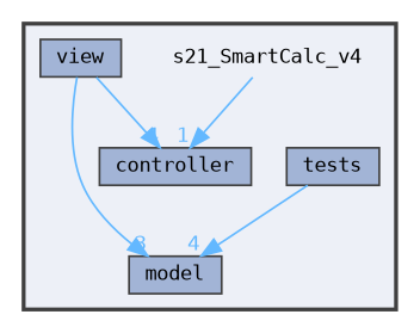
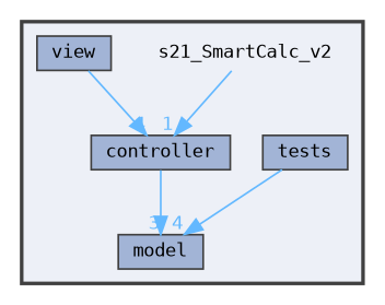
  digraph {
    compound=true
    fontname="DejaVu Sans Mono"
    node [fontname="DejaVu Sans Mono" fontsize=10 shape=box color=grey25 fillcolor="#a2b4d6" style=filled]
    edge [color=steelblue1 fontcolor=steelblue1 fontname="DejaVu Sans Mono" fontsize=10 headlabel=4 labeldistance=1.5 labelfontname=Helvetica labelfontsize=10]
-   n1 [height=0.2 label=s21_SmartCalc_v4 shape=plaintext width=0.4 color="" fillcolor="" style=""]
+   n1 [height=0.2 label=s21_SmartCalc_v2 shape=plaintext width=0.4 color="" fillcolor="" style=""]
    n2 [height=0.2 label=controller width=0.4]
    n3 [height=0.2 label=model width=0.4]
    n4 [height=0.2 label=tests width=0.4]
    n5 [height=0.2 label=view width=0.4]
    subgraph cluster_1 {
      bgcolor="#edf0f7"
      fontsize=10
      pencolor=grey25
      style="filled,bold"
      n1
      n2
      n3
      n4
      n5
    }
    n1 -> n2 [headlabel=1]
-   n5 -> n3 [headlabel=3]
+   n2 -> n3 [headlabel=3]
    n4 -> n3
    n5 -> n2
  }
